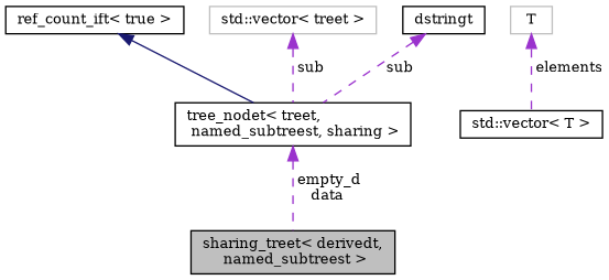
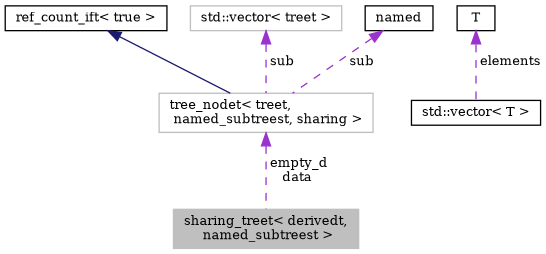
  digraph {
    fontname="DejaVu Serif"
    node [color=black fontname="DejaVu Serif" fontsize=10 shape=record]
    edge [color=darkorchid3 dir=back fontname="DejaVu Serif" fontsize=10 labelfontname=Helvetica labelfontsize=10 style=dashed]
-   n1 [fillcolor=grey75 fontcolor=black height=0.2 label="sharing_treet\< derivedt,\l named_subtreest \>" style=filled width=0.4]
-   n2 [height=0.2 label="tree_nodet\< treet,\l named_subtreest, sharing \>" width=0.4]
+   n1 [color=grey75 fillcolor=grey75 fontcolor=black height=0.2 label="sharing_treet\< derivedt,\l named_subtreest \>" style=filled width=0.4]
+   n2 [color=grey75 height=0.2 label="tree_nodet\< treet,\l named_subtreest, sharing \>" width=0.4]
    n3 [height=0.2 label="ref_count_ift\< true \>" width=0.4]
    n4 [color=grey75 height=0.2 label="std::vector\< treet \>" width=0.4]
    n5 [height=0.2 label="std::vector\< T \>" width=0.4]
-   n6 [color=grey75 height=0.2 label=T width=0.4]
-   n7 [height=0.2 label=dstringt width=0.4]
+   n6 [height=0.2 label=T width=0.4]
+   n7 [height=0.2 label=named width=0.4]
    n2 -> n1 [label=" empty_d\ndata"]
    n3 -> n2 [color=midnightblue style=solid]
    n4 -> n2 [label=" sub"]
    n6 -> n5 [label=" elements"]
    n7 -> n2 [label=" sub"]
  }
